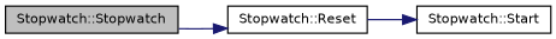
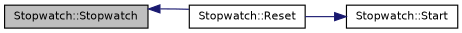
  digraph {
    rankdir=LR
    node [color=black fillcolor=white fontname=Helvetica fontsize=10 shape=record style=filled]
    edge [color=midnightblue fontname=Helvetica fontsize=10 labelfontname=Helvetica labelfontsize=10 style=solid]
    n1 [fillcolor=grey75 fontcolor=black height=0.2 label="Stopwatch::Stopwatch" width=0.4]
    n2 [height=0.2 label="Stopwatch::Reset" width=0.4]
    n3 [height=0.2 label="Stopwatch::Start" width=0.4]
-   n1 -> n2
+   n2 -> n1
    n2 -> n3
  }
